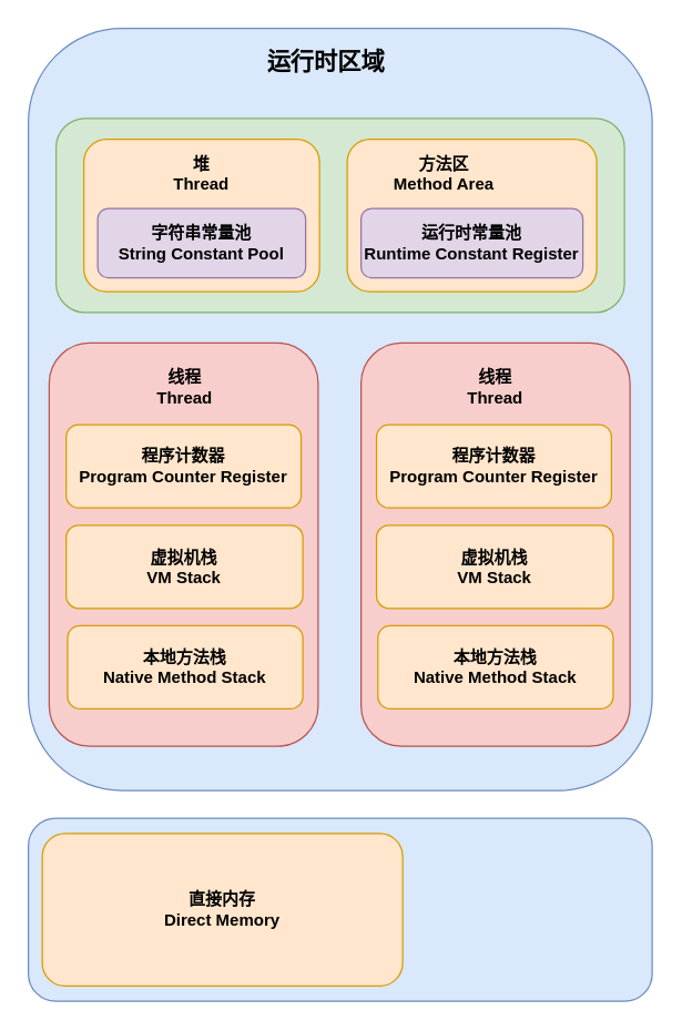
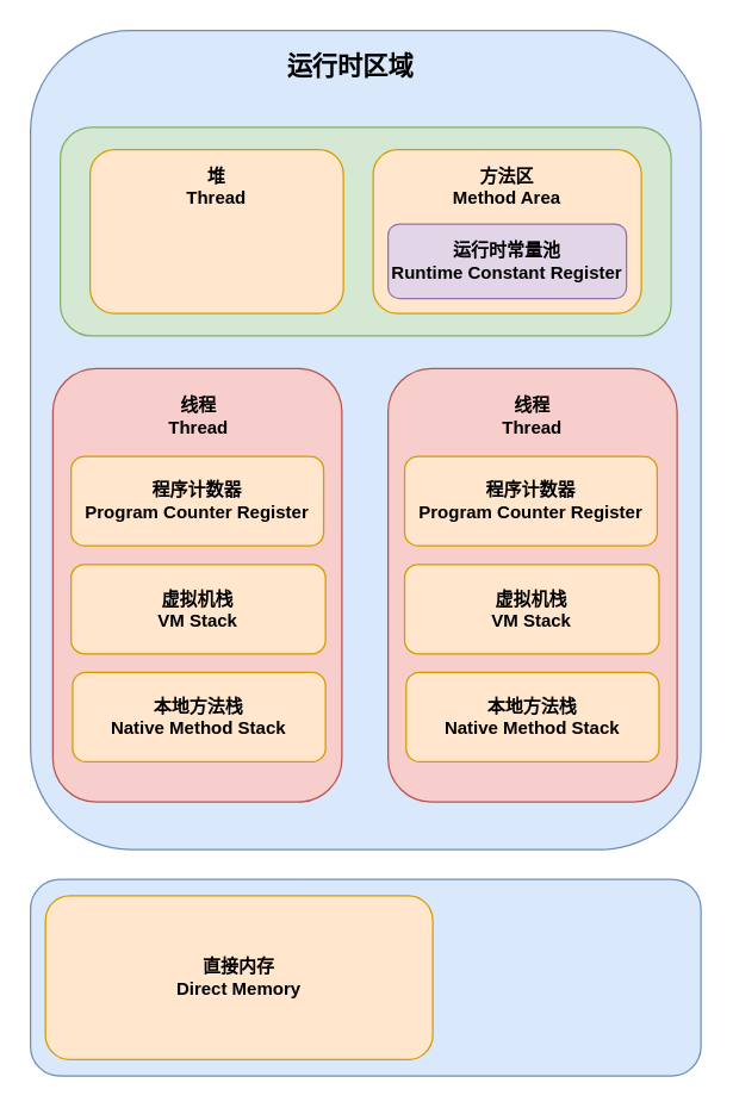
  <mxCell id="0" />
  <mxCell id="1" parent="0" />
  <mxCell id="2" value="" style="rounded=1;whiteSpace=wrap;html=1;fillColor=#dae8fc;strokeColor=#6c8ebf;" parent="1" vertex="1"><mxGeometry x="20" y="20" width="450" height="550" as="geometry" /></mxCell>
  <mxCell id="3" value="" style="rounded=1;whiteSpace=wrap;html=1;fillColor=#d5e8d4;strokeColor=#82b366;" parent="1" vertex="1"><mxGeometry x="40" y="85" width="410" height="140" as="geometry" /></mxCell>
  <mxCell id="4" value="" style="rounded=1;whiteSpace=wrap;html=1;fillColor=#ffe6cc;strokeColor=#d79b00;fontStyle=1" parent="1" vertex="1"><mxGeometry x="60" y="100" width="170" height="110" as="geometry" /></mxCell>
  <mxCell id="5" value="" style="rounded=1;whiteSpace=wrap;html=1;fillColor=#f8cecc;strokeColor=#b85450;" parent="1" vertex="1"><mxGeometry x="35" y="247" width="194" height="291" as="geometry" /></mxCell>
  <mxCell id="6" value="本地方法栈&lt;br&gt;Native Method Stack" style="rounded=1;whiteSpace=wrap;html=1;fillColor=#ffe6cc;strokeColor=#d79b00;fontStyle=1" parent="1" vertex="1"><mxGeometry x="48.25" y="451" width="169.75" height="60" as="geometry" /></mxCell>
  <mxCell id="7" value="程序计数器&lt;br&gt;Program Counter Register" style="rounded=1;whiteSpace=wrap;html=1;fillColor=#ffe6cc;strokeColor=#d79b00;fontStyle=1" parent="1" vertex="1"><mxGeometry x="47.25" y="306" width="169.5" height="60" as="geometry" /></mxCell>
  <mxCell id="8" value="虚拟机栈&lt;br&gt;VM Stack" style="rounded=1;whiteSpace=wrap;html=1;fillColor=#ffe6cc;strokeColor=#d79b00;fontStyle=1" parent="1" vertex="1"><mxGeometry x="47.25" y="378.5" width="170.75" height="60" as="geometry" /></mxCell>
  <mxCell id="9" value="" style="rounded=1;whiteSpace=wrap;html=1;fillColor=#ffe6cc;strokeColor=#d79b00;fontStyle=1" parent="1" vertex="1"><mxGeometry x="250" y="100" width="180" height="110" as="geometry" /></mxCell>
  <mxCell id="10" value="线程&lt;br&gt;Thread" style="text;html=1;strokeColor=none;fillColor=none;align=center;verticalAlign=middle;whiteSpace=wrap;rounded=0;fontStyle=1" parent="1" vertex="1"><mxGeometry x="103.13" y="264" width="60" height="30" as="geometry" /></mxCell>
- <mxCell id="11" value="方法区&lt;br&gt;Method Area" style="text;html=1;strokeColor=none;fillColor=none;align=center;verticalAlign=middle;whiteSpace=wrap;rounded=0;fontStyle=1" parent="1" vertex="1"><mxGeometry x="275" y="110" width="90" height="30" as="geometry" /></mxCell>
+ <mxCell id="11" value="方法区&lt;br&gt;Method Area" style="text;html=1;strokeColor=none;fillColor=none;align=center;verticalAlign=middle;whiteSpace=wrap;rounded=0;fontStyle=1" parent="1" vertex="1"><mxGeometry x="295" y="110" width="90" height="30" as="geometry" /></mxCell>
  <mxCell id="12" value="运行时常量池&lt;br&gt;Runtime Constant Register" style="rounded=1;whiteSpace=wrap;html=1;fillColor=#e1d5e7;strokeColor=#9673a6;fontStyle=1" parent="1" vertex="1"><mxGeometry x="260" y="150" width="160" height="50" as="geometry" /></mxCell>
  <mxCell id="13" value="" style="group" parent="1" vertex="1" connectable="0"><mxGeometry x="260" y="247" width="194" height="291" as="geometry" /></mxCell>
  <mxCell id="14" value="" style="rounded=1;whiteSpace=wrap;html=1;fillColor=#f8cecc;strokeColor=#b85450;" parent="13" vertex="1"><mxGeometry width="194" height="291" as="geometry" /></mxCell>
  <mxCell id="15" value="本地方法栈&lt;br&gt;Native Method Stack" style="rounded=1;whiteSpace=wrap;html=1;fillColor=#ffe6cc;strokeColor=#d79b00;fontStyle=1" parent="13" vertex="1"><mxGeometry x="12.12" y="204" width="169.75" height="60" as="geometry" /></mxCell>
  <mxCell id="16" value="虚拟机栈&lt;br&gt;VM Stack" style="rounded=1;whiteSpace=wrap;html=1;fillColor=#ffe6cc;strokeColor=#d79b00;fontStyle=1" parent="13" vertex="1"><mxGeometry x="11.12" y="131.5" width="170.75" height="60" as="geometry" /></mxCell>
  <mxCell id="17" value="程序计数器&lt;br&gt;Program Counter Register" style="rounded=1;whiteSpace=wrap;html=1;fillColor=#ffe6cc;strokeColor=#d79b00;fontStyle=1" parent="13" vertex="1"><mxGeometry x="11.12" y="59" width="169.5" height="60" as="geometry" /></mxCell>
  <mxCell id="18" value="线程&lt;br&gt;Thread" style="text;html=1;strokeColor=none;fillColor=none;align=center;verticalAlign=middle;whiteSpace=wrap;rounded=0;fontStyle=1" parent="13" vertex="1"><mxGeometry x="67" y="17" width="60" height="30" as="geometry" /></mxCell>
  <mxCell id="19" value="运行时区域" style="text;html=1;strokeColor=none;fillColor=none;align=center;verticalAlign=middle;whiteSpace=wrap;rounded=0;fontStyle=1;fontSize=17;" parent="1" vertex="1"><mxGeometry x="140" y="30" width="190" height="30" as="geometry" /></mxCell>
  <mxCell id="20" value="本地内存" style="rounded=1;whiteSpace=wrap;html=1;fillColor=#dae8fc;strokeColor=#6c8ebf;fontStyle=1" parent="1" vertex="1"><mxGeometry x="20" y="590" width="450" height="132" as="geometry" /></mxCell>
  <mxCell id="21" value="直接内存&lt;br&gt;Direct Memory" style="rounded=1;whiteSpace=wrap;html=1;fillColor=#ffe6cc;strokeColor=#d79b00;fontStyle=1" parent="1" vertex="1"><mxGeometry x="30" y="601" width="260" height="110" as="geometry" /></mxCell>
- <mxCell id="22" value="字符串常量池&lt;br&gt;String Constant Pool" style="rounded=1;whiteSpace=wrap;html=1;fillColor=#e1d5e7;strokeColor=#9673a6;fontStyle=1" vertex="1" parent="1"><mxGeometry x="70" y="150" width="150" height="50" as="geometry" /></mxCell>
  <mxCell id="23" value="堆&lt;br&gt;Thread" style="text;html=1;strokeColor=none;fillColor=none;align=center;verticalAlign=middle;whiteSpace=wrap;rounded=0;fontStyle=1" vertex="1" parent="1"><mxGeometry x="100" y="110" width="90" height="30" as="geometry" /></mxCell>
